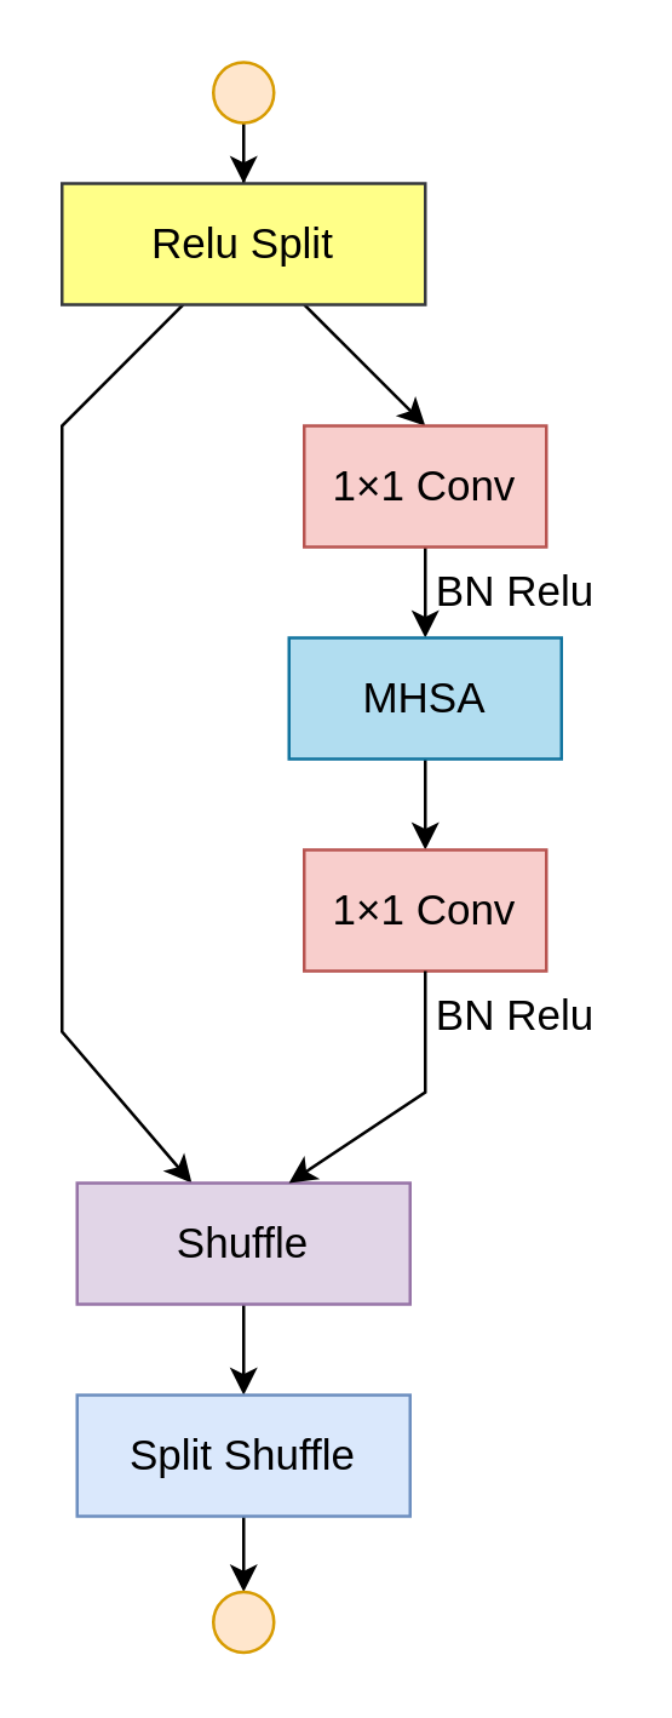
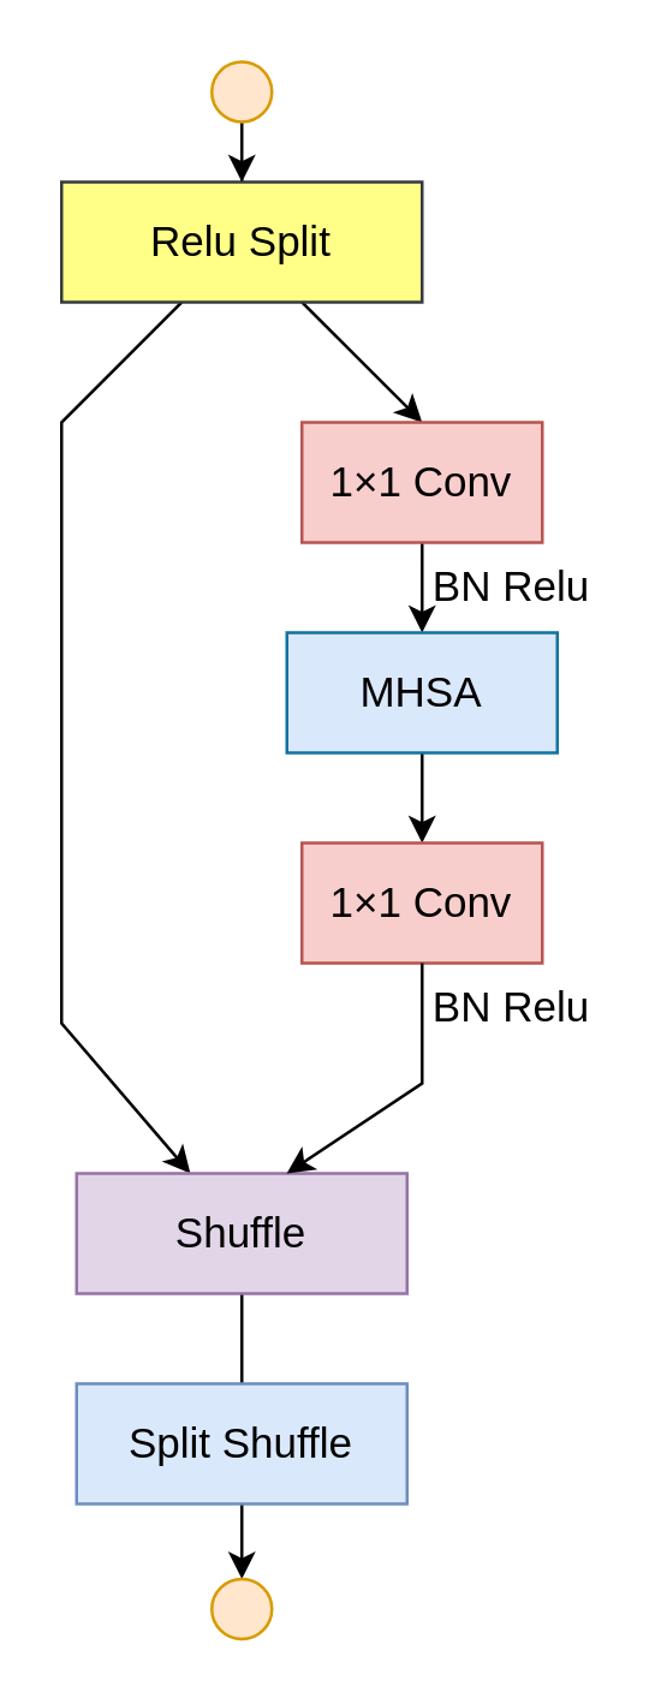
  <mxCell id="0" />
  <mxCell id="1" parent="0" />
  <mxCell id="2" value="" style="edgeStyle=orthogonalEdgeStyle;rounded=0;orthogonalLoop=1;jettySize=auto;html=1;" edge="1" parent="1" source="3" target="18"><mxGeometry relative="1" as="geometry" /></mxCell>
  <mxCell id="3" value="" style="ellipse;whiteSpace=wrap;html=1;aspect=fixed;fillColor=#ffe6cc;strokeColor=#d79b00;" vertex="1" parent="1"><mxGeometry x="70" y="20" width="20" height="20" as="geometry" /></mxCell>
  <mxCell id="4" value="" style="endArrow=classic;html=1;rounded=0;exitX=0.667;exitY=1;exitDx=0;exitDy=0;entryX=0.5;entryY=0;entryDx=0;entryDy=0;exitPerimeter=0;" edge="1" parent="1" source="18" target="6"><mxGeometry width="50" height="50" relative="1" as="geometry"><mxPoint x="80" y="105" as="sourcePoint" /><mxPoint x="120" y="175" as="targetPoint" /><Array as="points" /></mxGeometry></mxCell>
  <mxCell id="5" value="" style="edgeStyle=orthogonalEdgeStyle;rounded=0;orthogonalLoop=1;jettySize=auto;html=1;" edge="1" parent="1" source="6" target="8"><mxGeometry relative="1" as="geometry" /></mxCell>
  <mxCell id="6" value="&lt;font style=&quot;font-size: 14px;&quot;&gt;1×1 Conv&lt;/font&gt;" style="rounded=0;whiteSpace=wrap;html=1;fillColor=#f8cecc;strokeColor=#b85450;" vertex="1" parent="1"><mxGeometry x="100" y="140" width="80" height="40" as="geometry" /></mxCell>
  <mxCell id="7" value="" style="edgeStyle=orthogonalEdgeStyle;rounded=0;orthogonalLoop=1;jettySize=auto;html=1;" edge="1" parent="1" source="8" target="9"><mxGeometry relative="1" as="geometry" /></mxCell>
- <mxCell id="8" value="&lt;font style=&quot;font-size: 14px;&quot;&gt;MHSA&lt;br&gt;&lt;/font&gt;" style="rounded=0;whiteSpace=wrap;html=1;fillColor=#b1ddf0;strokeColor=#10739e;" vertex="1" parent="1"><mxGeometry x="95" y="210" width="90" height="40" as="geometry" /></mxCell>
+ <mxCell id="8" value="&lt;font style=&quot;font-size: 14px;&quot;&gt;MHSA&lt;br&gt;&lt;/font&gt;" style="rounded=0;whiteSpace=wrap;html=1;fillColor=#dae8fc;strokeColor=#10739e;" vertex="1" parent="1"><mxGeometry x="95" y="210" width="90" height="40" as="geometry" /></mxCell>
  <mxCell id="9" value="&lt;font style=&quot;font-size: 14px;&quot;&gt;1×1 Conv&lt;/font&gt;" style="rounded=0;whiteSpace=wrap;html=1;fillColor=#f8cecc;strokeColor=#b85450;" vertex="1" parent="1"><mxGeometry x="100" y="280" width="80" height="40" as="geometry" /></mxCell>
  <mxCell id="10" value="" style="endArrow=classic;html=1;rounded=0;" edge="1" parent="1" target="12"><mxGeometry width="50" height="50" relative="1" as="geometry"><mxPoint x="60" y="100" as="sourcePoint" /><mxPoint x="30" y="360" as="targetPoint" /><Array as="points"><mxPoint x="20" y="140" /><mxPoint x="20" y="340" /></Array></mxGeometry></mxCell>
- <mxCell id="11" value="" style="edgeStyle=orthogonalEdgeStyle;rounded=0;orthogonalLoop=1;jettySize=auto;html=1;" edge="1" parent="1" source="12" target="14"><mxGeometry relative="1" as="geometry" /></mxCell>
+ <mxCell id="11" value="" style="edgeStyle=orthogonalEdgeStyle;rounded=0;orthogonalLoop=1;jettySize=auto;html=1;endArrow=none;" edge="1" parent="1" source="12" target="14"><mxGeometry relative="1" as="geometry" /></mxCell>
  <mxCell id="12" value="&lt;font style=&quot;font-size: 14px;&quot;&gt;Shuffle&lt;/font&gt;" style="rounded=0;whiteSpace=wrap;html=1;fillColor=#e1d5e7;strokeColor=#9673a6;" vertex="1" parent="1"><mxGeometry x="25" y="390" width="110" height="40" as="geometry" /></mxCell>
  <mxCell id="13" value="" style="edgeStyle=orthogonalEdgeStyle;rounded=0;orthogonalLoop=1;jettySize=auto;html=1;" edge="1" parent="1" source="14" target="15"><mxGeometry relative="1" as="geometry" /></mxCell>
  <mxCell id="14" value="&lt;font style=&quot;font-size: 14px;&quot;&gt;Split Shuffle&lt;/font&gt;" style="whiteSpace=wrap;html=1;fillColor=#dae8fc;strokeColor=#6c8ebf;rounded=0;" vertex="1" parent="1"><mxGeometry x="25" y="460" width="110" height="40" as="geometry" /></mxCell>
  <mxCell id="15" value="" style="ellipse;whiteSpace=wrap;html=1;aspect=fixed;fillColor=#ffe6cc;strokeColor=#d79b00;" vertex="1" parent="1"><mxGeometry x="70" y="525" width="20" height="20" as="geometry" /></mxCell>
  <mxCell id="16" value="&lt;font style=&quot;font-size: 14px;&quot;&gt;BN Relu&lt;/font&gt;" style="text;html=1;strokeColor=none;fillColor=none;align=center;verticalAlign=middle;whiteSpace=wrap;rounded=0;" vertex="1" parent="1"><mxGeometry x="140" y="180" width="60" height="30" as="geometry" /></mxCell>
  <mxCell id="17" value="&lt;font style=&quot;font-size: 14px;&quot;&gt;BN Relu&lt;/font&gt;" style="text;html=1;strokeColor=none;fillColor=none;align=center;verticalAlign=middle;whiteSpace=wrap;rounded=0;" vertex="1" parent="1"><mxGeometry x="140" y="320" width="60" height="30" as="geometry" /></mxCell>
  <mxCell id="18" value="&lt;font style=&quot;font-size: 14px;&quot;&gt;Relu Split&lt;/font&gt;" style="rounded=0;whiteSpace=wrap;html=1;fillColor=#ffff88;strokeColor=#36393d;" vertex="1" parent="1"><mxGeometry x="20" y="60" width="120" height="40" as="geometry" /></mxCell>
  <mxCell id="19" value="" style="endArrow=classic;html=1;rounded=0;entryX=0.636;entryY=0;entryDx=0;entryDy=0;entryPerimeter=0;exitX=0.5;exitY=1;exitDx=0;exitDy=0;" edge="1" parent="1" source="9" target="12"><mxGeometry width="50" height="50" relative="1" as="geometry"><mxPoint x="140" y="380" as="sourcePoint" /><mxPoint x="250" y="400" as="targetPoint" /><Array as="points"><mxPoint x="140" y="360" /></Array></mxGeometry></mxCell>
